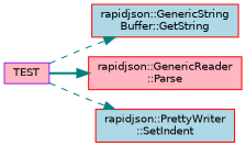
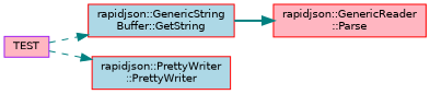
  digraph {
    rankdir=LR
    node [color=red fillcolor=lightpink fontname=Helvetica fontsize=10 shape=box style=filled]
    edge [color=teal fontname=Helvetica fontsize=10 labelfontname=Helvetica labelfontsize=10 style=dashed]
    n1 [color=purple fontcolor=black height=0.2 label=TEST width=0.4]
    n2 [fillcolor=lightblue height=0.2 label="rapidjson::GenericString\lBuffer::GetString" width=0.4]
    n3 [height=0.2 label="rapidjson::GenericReader\l::Parse" width=0.4]
-   n4 [fillcolor=lightblue height=0.2 label="rapidjson::PrettyWriter\l::SetIndent" width=0.4]
+   n4 [fillcolor=lightblue height=0.2 label="rapidjson::PrettyWriter\l::PrettyWriter" width=0.4]
    n1 -> n2
-   n1 -> n3 [style=bold]
+   n2 -> n3 [style=bold]
    n1 -> n4
  }
